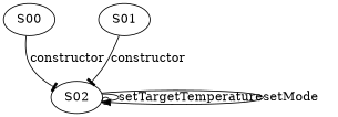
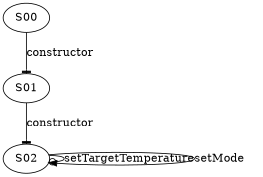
  digraph {
    edge [arrowhead=tee color=black]
    S00
    S01
    S02
-   S00 -> S02 [label=constructor]
+   S00 -> S01 [label=constructor]
    S01 -> S02 [label=constructor]
    S02 -> S02 [arrowhead=odot label=setTargetTemperature]
    S02 -> S02 [arrowhead=normal label=setMode]
  }
